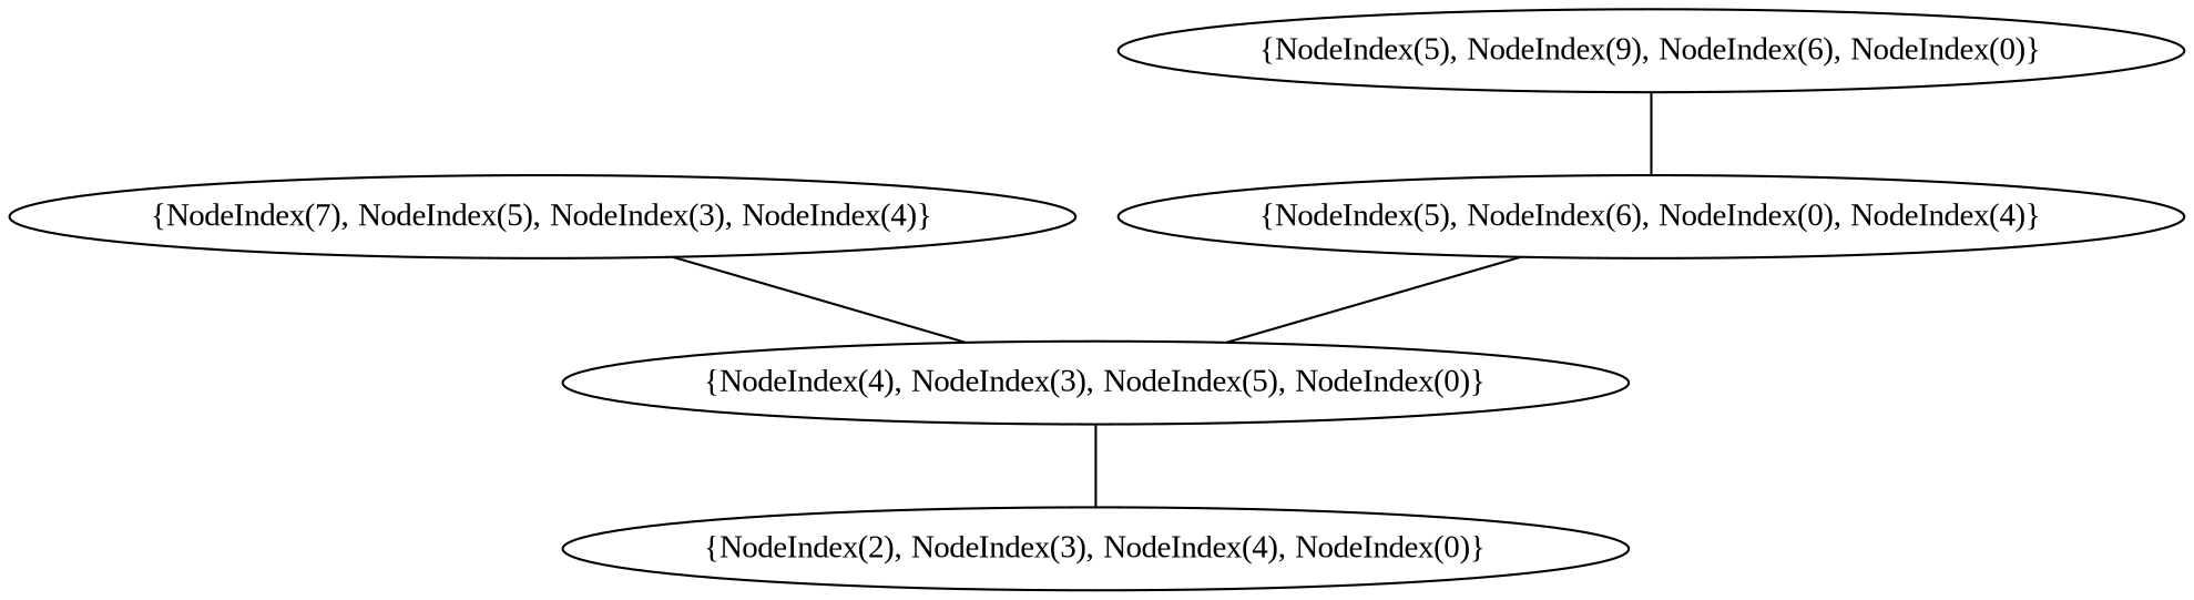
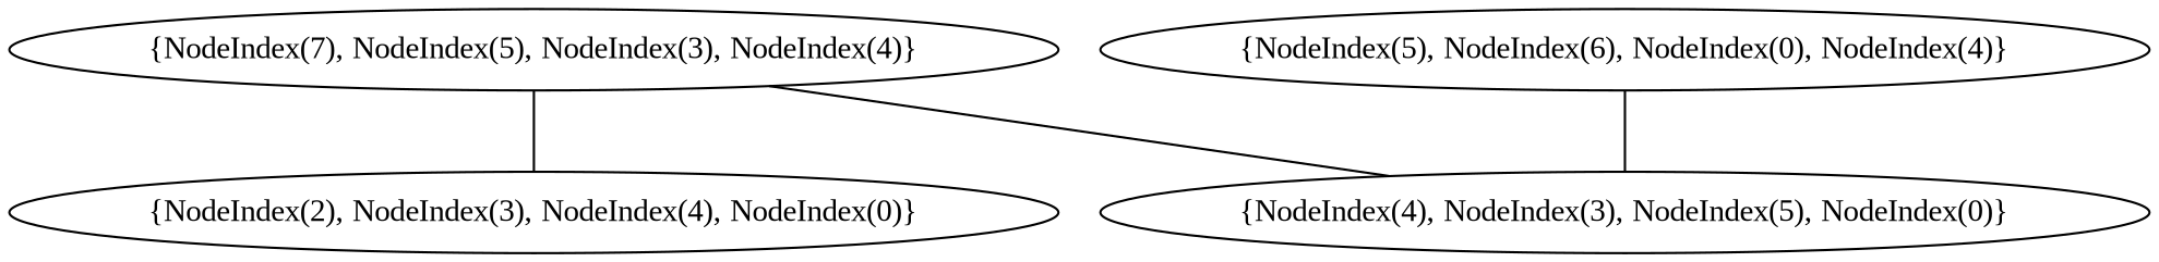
  graph {
    fontname="Liberation Serif"
    node [fontname="Liberation Serif"]
    edge [fontname="Liberation Serif"]
    n1 [label="{NodeIndex(2), NodeIndex(3), NodeIndex(4), NodeIndex(0)}"]
    n2 [label="{NodeIndex(4), NodeIndex(3), NodeIndex(5), NodeIndex(0)}"]
    n3 [label="{NodeIndex(7), NodeIndex(5), NodeIndex(3), NodeIndex(4)}"]
    n4 [label="{NodeIndex(5), NodeIndex(6), NodeIndex(0), NodeIndex(4)}"]
-   n5 [label="{NodeIndex(5), NodeIndex(9), NodeIndex(6), NodeIndex(0)}"]
-   n2 -- n1
+   n3 -- n1
    n3 -- n2
    n4 -- n2
-   n5 -- n4
  }
